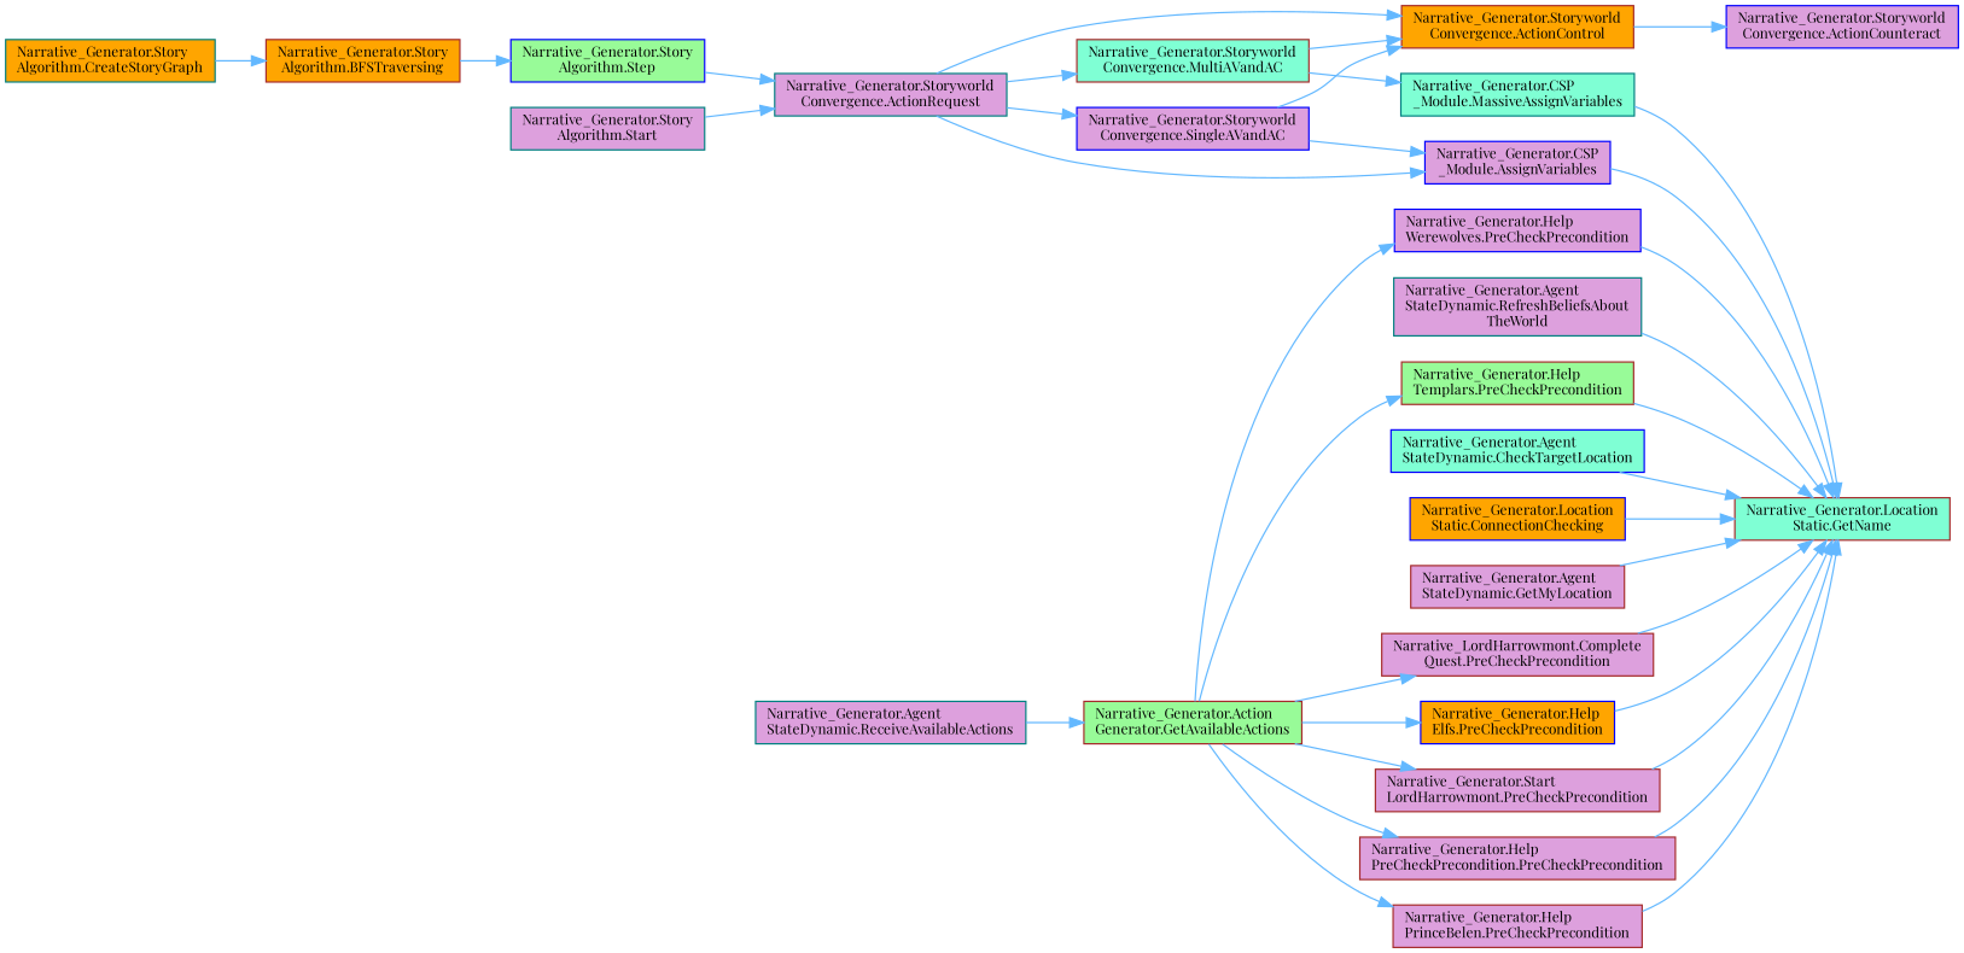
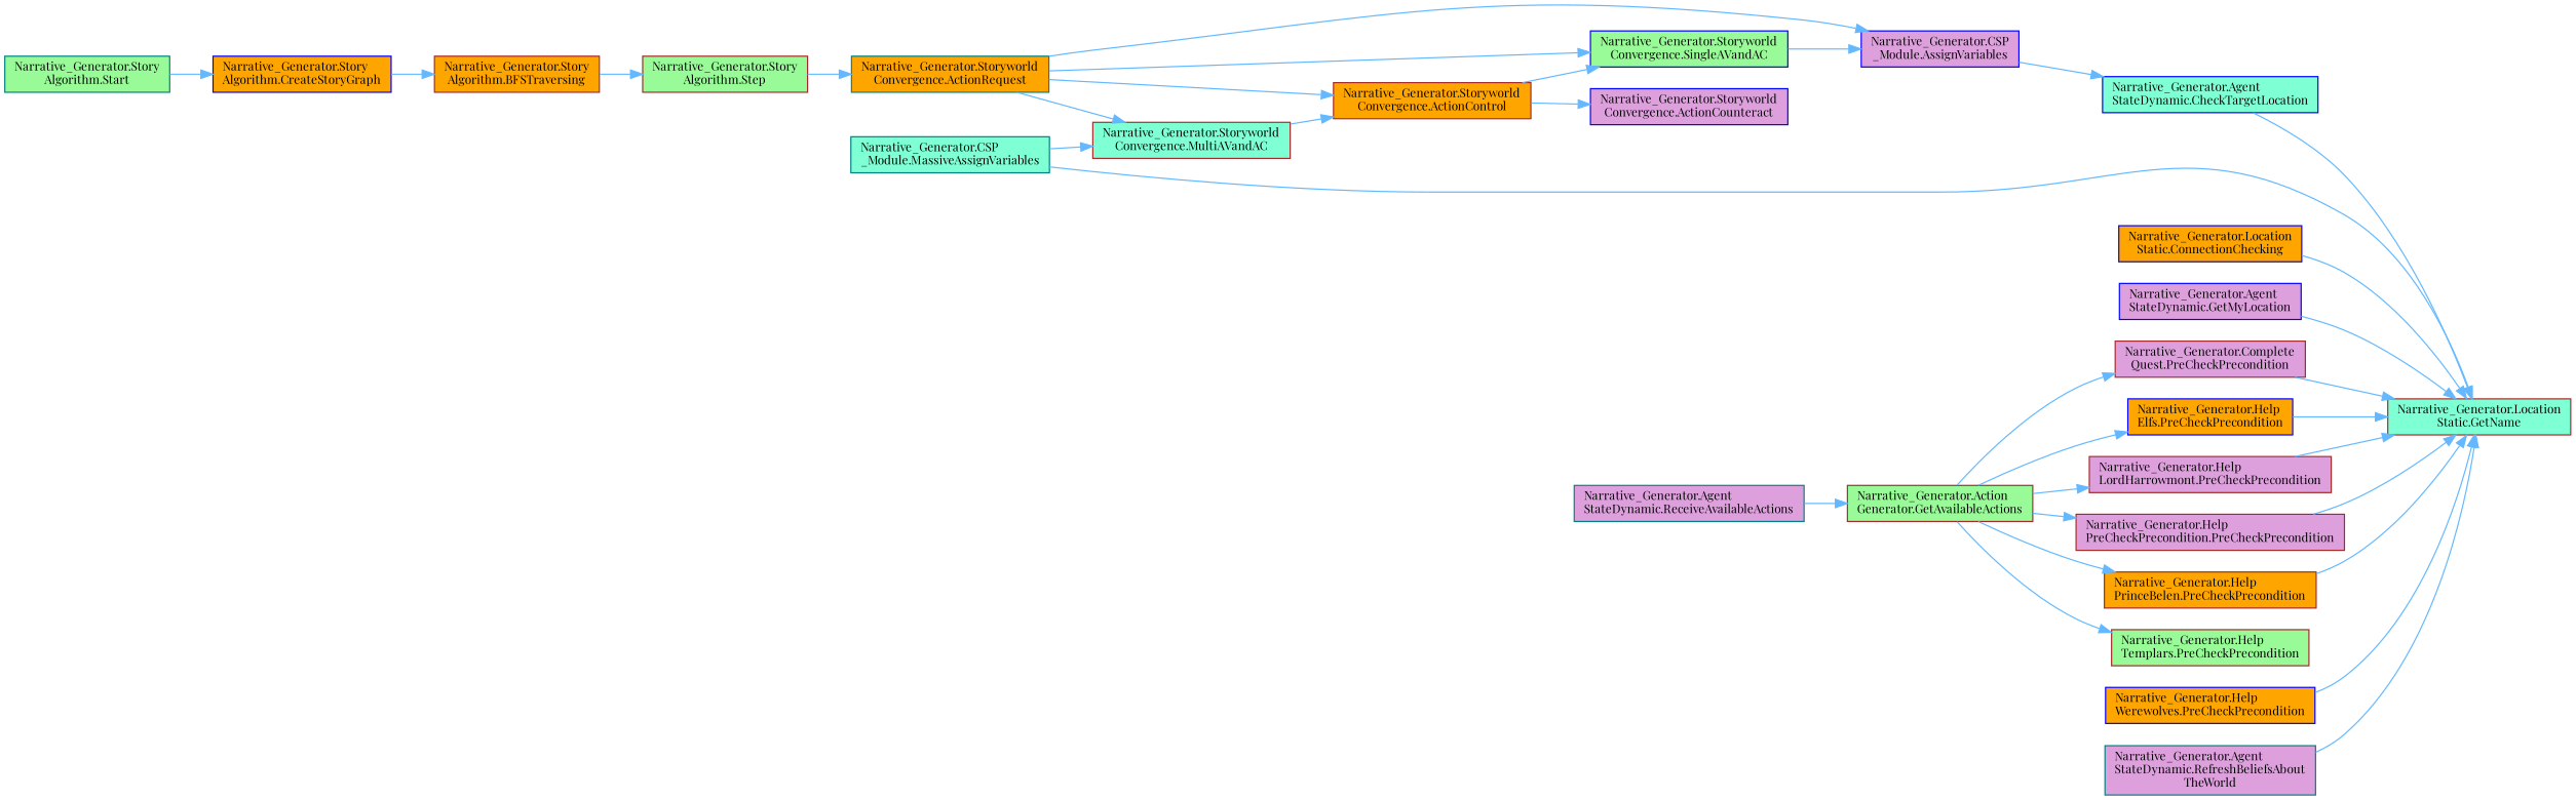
  digraph {
    fontname="Playfair Display"
    rankdir=RL
    node [color=brown fillcolor=plum fontname="Playfair Display" fontsize=10 shape=box style=filled]
    edge [color=steelblue1 dir=back fontname="Playfair Display" fontsize=10 labelfontname=Helvetica labelfontsize=10 style=solid]
    n1 [fillcolor=aquamarine fontcolor=black height=0.2 label="Narrative_Generator.Location\lStatic.GetName" width=0.4]
    n2 [color=blue height=0.2 label="Narrative_Generator.CSP\l_Module.AssignVariables" width=0.4]
    n3 [color=blue fillcolor=aquamarine height=0.2 label="Narrative_Generator.Agent\lStateDynamic.CheckTargetLocation" width=0.4]
    n4 [color=blue fillcolor=orange height=0.2 label="Narrative_Generator.Location\lStatic.ConnectionChecking" width=0.4]
-   n5 [height=0.2 label="Narrative_Generator.Agent\lStateDynamic.GetMyLocation" width=0.4]
+   n5 [color=blue height=0.2 label="Narrative_Generator.Agent\lStateDynamic.GetMyLocation" width=0.4]
    n6 [color=teal fillcolor=aquamarine height=0.2 label="Narrative_Generator.CSP\l_Module.MassiveAssignVariables" width=0.4]
-   n7 [height=0.2 label="Narrative_LordHarrowmont.Complete\lQuest.PreCheckPrecondition" width=0.4]
+   n7 [height=0.2 label="Narrative_Generator.Complete\lQuest.PreCheckPrecondition" width=0.4]
    n8 [color=blue fillcolor=orange height=0.2 label="Narrative_Generator.Help\lElfs.PreCheckPrecondition" width=0.4]
-   n9 [height=0.2 label="Narrative_Generator.Start\lLordHarrowmont.PreCheckPrecondition" width=0.4]
+   n9 [height=0.2 label="Narrative_Generator.Help\lLordHarrowmont.PreCheckPrecondition" width=0.4]
    n10 [height=0.2 label="Narrative_Generator.Help\lPreCheckPrecondition.PreCheckPrecondition" width=0.4]
-   n11 [height=0.2 label="Narrative_Generator.Help\lPrinceBelen.PreCheckPrecondition" width=0.4]
+   n11 [fillcolor=orange height=0.2 label="Narrative_Generator.Help\lPrinceBelen.PreCheckPrecondition" width=0.4]
    n12 [fillcolor=palegreen height=0.2 label="Narrative_Generator.Help\lTemplars.PreCheckPrecondition" width=0.4]
-   n13 [color=blue height=0.2 label="Narrative_Generator.Help\lWerewolves.PreCheckPrecondition" width=0.4]
+   n13 [color=blue fillcolor=orange height=0.2 label="Narrative_Generator.Help\lWerewolves.PreCheckPrecondition" width=0.4]
    n14 [color=teal height=0.2 label="Narrative_Generator.Agent\lStateDynamic.RefreshBeliefsAbout\lTheWorld" width=0.4]
-   n15 [color=teal height=0.2 label="Narrative_Generator.Storyworld\lConvergence.ActionRequest" width=0.4]
-   n16 [color=blue height=0.2 label="Narrative_Generator.Storyworld\lConvergence.SingleAVandAC" width=0.4]
+   n15 [color=teal fillcolor=orange height=0.2 label="Narrative_Generator.Storyworld\lConvergence.ActionRequest" width=0.4]
+   n16 [color=blue fillcolor=palegreen height=0.2 label="Narrative_Generator.Storyworld\lConvergence.SingleAVandAC" width=0.4]
    n17 [fillcolor=aquamarine height=0.2 label="Narrative_Generator.Storyworld\lConvergence.MultiAVandAC" width=0.4]
    n18 [fillcolor=palegreen height=0.2 label="Narrative_Generator.Action\lGenerator.GetAvailableActions" width=0.4]
    n19 [color=blue height=0.2 label="Narrative_Generator.Storyworld\lConvergence.ActionCounteract" width=0.4]
    n20 [fillcolor=orange height=0.2 label="Narrative_Generator.Storyworld\lConvergence.ActionControl" width=0.4]
-   n21 [color=blue fillcolor=palegreen height=0.2 label="Narrative_Generator.Story\lAlgorithm.Step" width=0.4]
+   n21 [fillcolor=palegreen height=0.2 label="Narrative_Generator.Story\lAlgorithm.Step" width=0.4]
    n22 [fillcolor=orange height=0.2 label="Narrative_Generator.Story\lAlgorithm.BFSTraversing" width=0.4]
-   n23 [color=teal fillcolor=orange height=0.2 label="Narrative_Generator.Story\lAlgorithm.CreateStoryGraph" width=0.4]
-   n24 [color=teal height=0.2 label="Narrative_Generator.Story\lAlgorithm.Start" width=0.4]
+   n23 [color=blue fillcolor=orange height=0.2 label="Narrative_Generator.Story\lAlgorithm.CreateStoryGraph" width=0.4]
+   n24 [color=teal fillcolor=palegreen height=0.2 label="Narrative_Generator.Story\lAlgorithm.Start" width=0.4]
    n25 [color=teal height=0.2 label="Narrative_Generator.Agent\lStateDynamic.ReceiveAvailableActions" width=0.4]
-   n1 -> n2
+   n3 -> n2
    n1 -> n3
    n1 -> n4
    n1 -> n5
    n1 -> n6
    n1 -> n7
    n1 -> n8
    n1 -> n9
    n1 -> n10
    n1 -> n11
-   n1 -> n12
    n1 -> n13
    n1 -> n14
    n2 -> n15
    n2 -> n16
-   n6 -> n17
+   n17 -> n6
    n7 -> n18
    n8 -> n18
    n9 -> n18
    n10 -> n18
    n11 -> n18
    n12 -> n18
-   n13 -> n18
    n15 -> n21
    n16 -> n15
    n17 -> n15
    n18 -> n25
    n19 -> n20
    n20 -> n15
-   n20 -> n16
+   n16 -> n20
    n20 -> n17
    n21 -> n22
    n22 -> n23
-   n15 -> n24
+   n23 -> n24
  }
